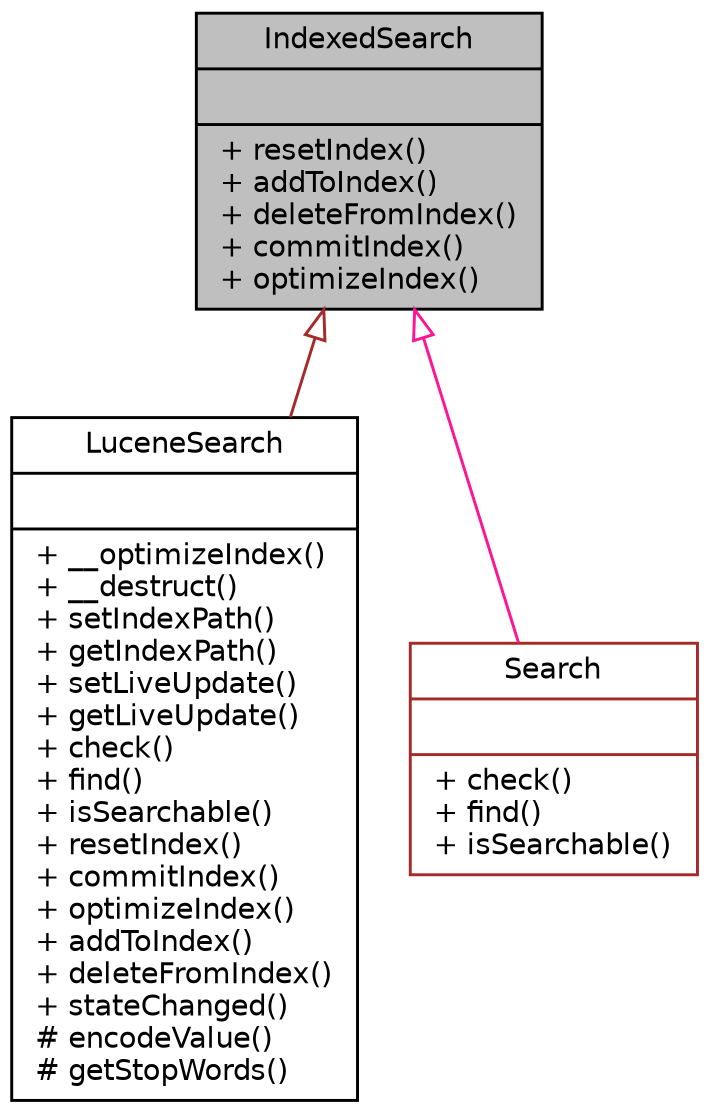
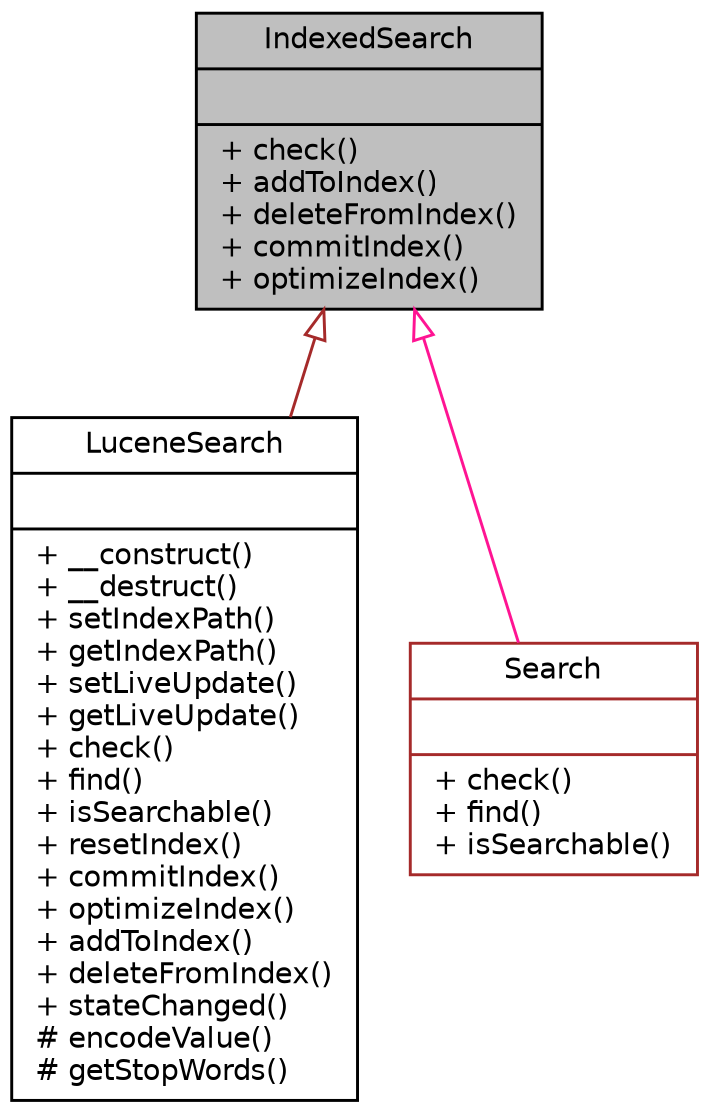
  digraph {
    node [color=black fillcolor=white fontname=Helvetica fontsize=10 shape=record style=filled]
    edge [arrowtail=onormal dir=back fontname=Helvetica fontsize=10 labelfontname=Helvetica labelfontsize=10 style=solid]
-   n1 [fillcolor=grey75 fontcolor=black height=0.2 label="{IndexedSearch\n||+ resetIndex()\l+ addToIndex()\l+ deleteFromIndex()\l+ commitIndex()\l+ optimizeIndex()\l}" width=0.4]
-   n2 [height=0.2 label="{LuceneSearch\n||+ __optimizeIndex()\l+ __destruct()\l+ setIndexPath()\l+ getIndexPath()\l+ setLiveUpdate()\l+ getLiveUpdate()\l+ check()\l+ find()\l+ isSearchable()\l+ resetIndex()\l+ commitIndex()\l+ optimizeIndex()\l+ addToIndex()\l+ deleteFromIndex()\l+ stateChanged()\l# encodeValue()\l# getStopWords()\l}" width=0.4]
+   n1 [fillcolor=grey75 fontcolor=black height=0.2 label="{IndexedSearch\n||+ check()\l+ addToIndex()\l+ deleteFromIndex()\l+ commitIndex()\l+ optimizeIndex()\l}" width=0.4]
+   n2 [height=0.2 label="{LuceneSearch\n||+ __construct()\l+ __destruct()\l+ setIndexPath()\l+ getIndexPath()\l+ setLiveUpdate()\l+ getLiveUpdate()\l+ check()\l+ find()\l+ isSearchable()\l+ resetIndex()\l+ commitIndex()\l+ optimizeIndex()\l+ addToIndex()\l+ deleteFromIndex()\l+ stateChanged()\l# encodeValue()\l# getStopWords()\l}" width=0.4]
    n3 [color=brown height=0.2 label="{Search\n||+ check()\l+ find()\l+ isSearchable()\l}" width=0.4]
    n1 -> n2 [color=brown]
    n1 -> n3 [color=deeppink]
  }
